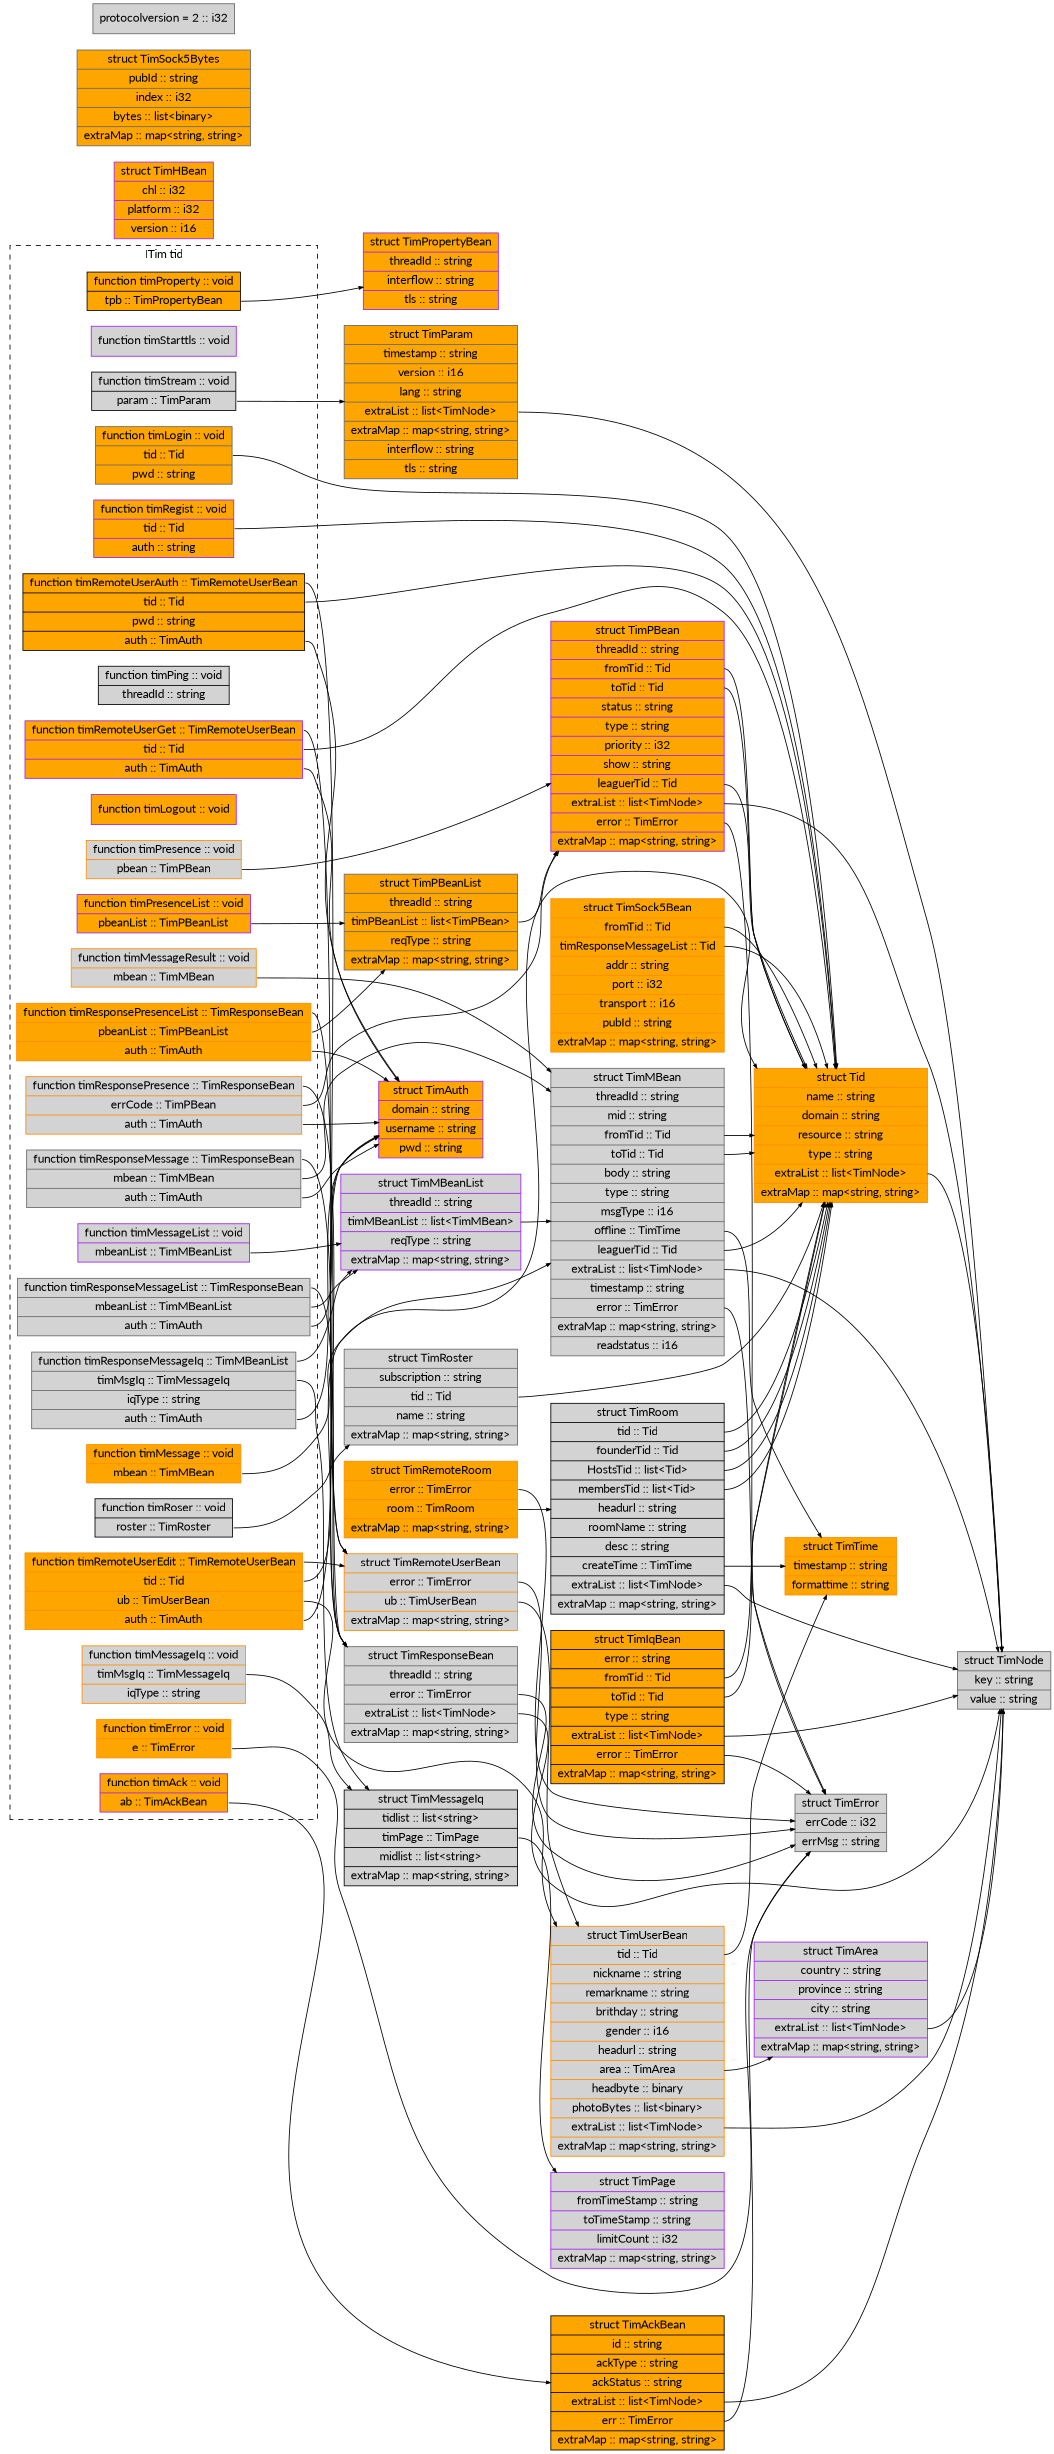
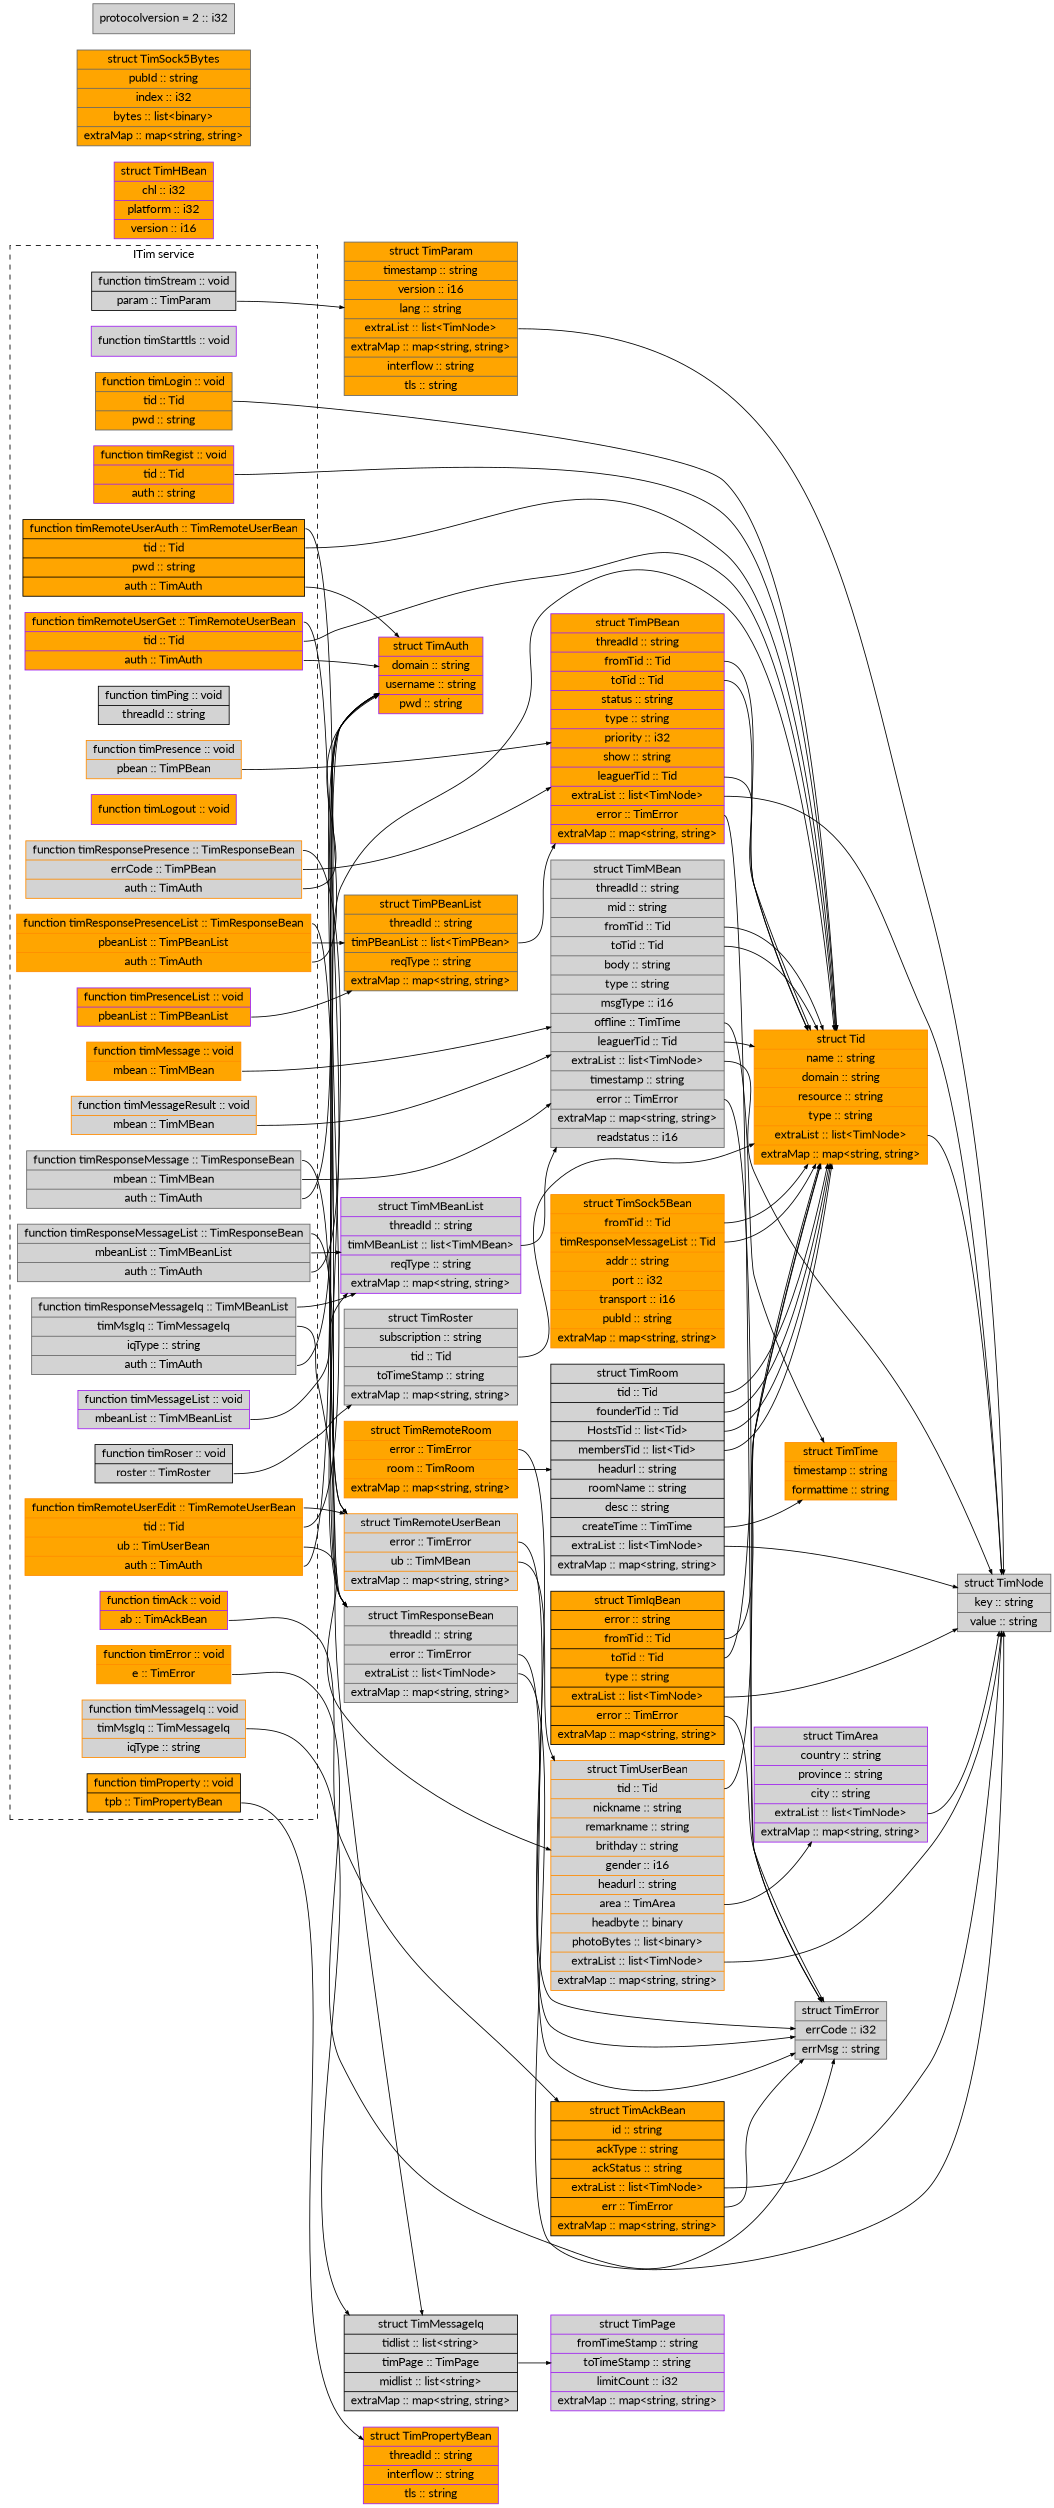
  digraph {
    fontname=Lato
    rankdir=LR
    node [color=purple fillcolor=lightgrey fontname=Lato shape=record style=filled]
    edge [arrowsize=0.5 fontname=Lato tailport=field_extraList]
    n1 [color=black label="<return_type>function timStream :: void|<param_param>param :: TimParam"]
    n2 [label="<return_type>function timStarttls :: void"]
    n3 [color=gray40 fillcolor=orange label="<return_type>function timLogin :: void|<param_tid>tid :: Tid|<param_pwd>pwd :: string"]
    n4 [fillcolor=orange label="<return_type>function timAck :: void|<param_ab>ab :: TimAckBean"]
    n5 [color=darkorange label="<return_type>function timPresence :: void|<param_pbean>pbean :: TimPBean"]
    n6 [color=darkorange fillcolor=orange label="<return_type>function timMessage :: void|<param_mbean>mbean :: TimMBean"]
    n7 [color=black label="<return_type>function timPing :: void|<param_threadId>threadId :: string"]
    n8 [color=darkorange fillcolor=orange label="<return_type>function timError :: void|<param_e>e :: TimError"]
    n9 [fillcolor=orange label="<return_type>function timLogout :: void"]
    n10 [fillcolor=orange label="<return_type>function timRegist :: void|<param_tid>tid :: Tid|<param_auth>auth :: string"]
    n11 [color=black label="<return_type>function timRoser :: void|<param_roster>roster :: TimRoster"]
    n12 [label="<return_type>function timMessageList :: void|<param_mbeanList>mbeanList :: TimMBeanList"]
    n13 [fillcolor=orange label="<return_type>function timPresenceList :: void|<param_pbeanList>pbeanList :: TimPBeanList"]
    n14 [color=darkorange label="<return_type>function timMessageIq :: void|<param_timMsgIq>timMsgIq :: TimMessageIq|<param_iqType>iqType :: string"]
    n15 [color=darkorange label="<return_type>function timMessageResult :: void|<param_mbean>mbean :: TimMBean"]
    n16 [color=black fillcolor=orange label="<return_type>function timProperty :: void|<param_tpb>tpb :: TimPropertyBean"]
    n17 [color=black fillcolor=orange label="<return_type>function timRemoteUserAuth :: TimRemoteUserBean|<param_tid>tid :: Tid|<param_pwd>pwd :: string|<param_auth>auth :: TimAuth"]
    n18 [fillcolor=orange label="<return_type>function timRemoteUserGet :: TimRemoteUserBean|<param_tid>tid :: Tid|<param_auth>auth :: TimAuth"]
    n19 [color=darkorange fillcolor=orange label="<return_type>function timRemoteUserEdit :: TimRemoteUserBean|<param_tid>tid :: Tid|<param_ub>ub :: TimUserBean|<param_auth>auth :: TimAuth"]
    n20 [color=darkorange label="<return_type>function timResponsePresence :: TimResponseBean|<param_pbean>errCode :: TimPBean|<param_auth>auth :: TimAuth"]
    n21 [color=gray40 label="<return_type>function timResponseMessage :: TimResponseBean|<param_mbean>mbean :: TimMBean|<param_auth>auth :: TimAuth"]
    n22 [color=gray40 label="<return_type>function timResponseMessageIq :: TimMBeanList|<param_timMsgIq>timMsgIq :: TimMessageIq|<param_iqType>iqType :: string|<param_auth>auth :: TimAuth"]
    n23 [color=darkorange fillcolor=orange label="<return_type>function timResponsePresenceList :: TimResponseBean|<param_pbeanList>pbeanList :: TimPBeanList|<param_auth>auth :: TimAuth"]
    n24 [color=gray40 label="<return_type>function timResponseMessageList :: TimResponseBean|<param_mbeanList>mbeanList :: TimMBeanList|<param_auth>auth :: TimAuth"]
    n25 [color=gray40 fillcolor=orange label="struct TimParam|<field_timestamp>timestamp :: string|<field_version>version :: i16|<field_lang>lang :: string|<field_extraList>extraList :: list\<TimNode\>|<field_extraMap>extraMap :: map\<string, string\>|<field_interflow>interflow :: string|<field_tls>tls :: string"]
    n26 [color=darkorange fillcolor=orange label="struct Tid|<field_name>name :: string|<field_domain>domain :: string|<field_resource>resource :: string|<field_type>type :: string|<field_extraList>extraList :: list\<TimNode\>|<field_extraMap>extraMap :: map\<string, string\>"]
    n27 [color=black fillcolor=orange label="struct TimAckBean|<field_id>id :: string|<field_ackType>ackType :: string|<field_ackStatus>ackStatus :: string|<field_extraList>extraList :: list\<TimNode\>|<field_err>err :: TimError|<field_extraMap>extraMap :: map\<string, string\>"]
    n28 [fillcolor=orange label="struct TimPBean|<field_threadId>threadId :: string|<field_fromTid>fromTid :: Tid|<field_toTid>toTid :: Tid|<field_status>status :: string|<field_type>type :: string|<field_priority>priority :: i32|<field_show>show :: string|<field_leaguerTid>leaguerTid :: Tid|<field_extraList>extraList :: list\<TimNode\>|<field_error>error :: TimError|<field_extraMap>extraMap :: map\<string, string\>"]
    n29 [color=gray40 label="struct TimMBean|<field_threadId>threadId :: string|<field_mid>mid :: string|<field_fromTid>fromTid :: Tid|<field_toTid>toTid :: Tid|<field_body>body :: string|<field_type>type :: string|<field_msgType>msgType :: i16|<field_offline>offline :: TimTime|<field_leaguerTid>leaguerTid :: Tid|<field_extraList>extraList :: list\<TimNode\>|<field_timestamp>timestamp :: string|<field_error>error :: TimError|<field_extraMap>extraMap :: map\<string, string\>|<field_readstatus>readstatus :: i16"]
    n30 [color=gray40 label="struct TimError|<field_errCode>errCode :: i32|<field_errMsg>errMsg :: string"]
-   n31 [color=gray40 label="struct TimRoster|<field_subscription>subscription :: string|<field_tid>tid :: Tid|<field_name>name :: string|<field_extraMap>extraMap :: map\<string, string\>"]
+   n31 [color=gray40 label="struct TimRoster|<field_subscription>subscription :: string|<field_tid>tid :: Tid|<field_name>toTimeStamp :: string|<field_extraMap>extraMap :: map\<string, string\>"]
    n32 [label="struct TimMBeanList|<field_threadId>threadId :: string|<field_timMBeanList>timMBeanList :: list\<TimMBean\>|<field_reqType>reqType :: string|<field_extraMap>extraMap :: map\<string, string\>"]
    n33 [color=gray40 fillcolor=orange label="struct TimPBeanList|<field_threadId>threadId :: string|<field_timPBeanList>timPBeanList :: list\<TimPBean\>|<field_reqType>reqType :: string|<field_extraMap>extraMap :: map\<string, string\>"]
    n34 [color=black label="struct TimMessageIq|<field_tidlist>tidlist :: list\<string\>|<field_timPage>timPage :: TimPage|<field_midlist>midlist :: list\<string\>|<field_extraMap>extraMap :: map\<string, string\>"]
    n35 [fillcolor=orange label="struct TimPropertyBean|<field_threadId>threadId :: string|<field_interflow>interflow :: string|<field_tls>tls :: string"]
-   n36 [color=darkorange label="struct TimRemoteUserBean|<field_error>error :: TimError|<field_ub>ub :: TimUserBean|<field_extraMap>extraMap :: map\<string, string\>"]
+   n36 [color=darkorange label="struct TimRemoteUserBean|<field_error>error :: TimError|<field_ub>ub :: TimMBean|<field_extraMap>extraMap :: map\<string, string\>"]
    n37 [fillcolor=orange label="struct TimAuth|<field_domain>domain :: string|<field_username>username :: string|<field_pwd>pwd :: string"]
    n38 [color=darkorange label="struct TimUserBean|<field_tid>tid :: Tid|<field_nickname>nickname :: string|<field_remarkname>remarkname :: string|<field_brithday>brithday :: string|<field_gender>gender :: i16|<field_headurl>headurl :: string|<field_area>area :: TimArea|<field_headbyte>headbyte :: binary|<field_photoBytes>photoBytes :: list\<binary\>|<field_extraList>extraList :: list\<TimNode\>|<field_extraMap>extraMap :: map\<string, string\>"]
    n39 [color=gray40 label="struct TimResponseBean|<field_threadId>threadId :: string|<field_error>error :: TimError|<field_extraList>extraList :: list\<TimNode\>|<field_extraMap>extraMap :: map\<string, string\>"]
    n40 [color=gray40 label="struct TimNode|<field_key>key :: string|<field_value>value :: string"]
    n41 [fillcolor=orange label="struct TimHBean|<field_chl>chl :: i32|<field_platform>platform :: i32|<field_version>version :: i16"]
    n42 [color=darkorange fillcolor=orange label="struct TimTime|<field_timestamp>timestamp :: string|<field_formattime>formattime :: string"]
    n43 [label="struct TimArea|<field_country>country :: string|<field_province>province :: string|<field_city>city :: string|<field_extraList>extraList :: list\<TimNode\>|<field_extraMap>extraMap :: map\<string, string\>"]
    n44 [color=black label="struct TimRoom|<field_tid>tid :: Tid|<field_founderTid>founderTid :: Tid|<field_HostsTid>HostsTid :: list\<Tid\>|<field_membersTid>membersTid :: list\<Tid\>|<field_headurl>headurl :: string|<field_roomName>roomName :: string|<field_desc>desc :: string|<field_createTime>createTime :: TimTime|<field_extraList>extraList :: list\<TimNode\>|<field_extraMap>extraMap :: map\<string, string\>"]
    n45 [color=black fillcolor=orange label="struct TimIqBean|<field_threadId>error :: string|<field_fromTid>fromTid :: Tid|<field_toTid>toTid :: Tid|<field_type>type :: string|<field_extraList>extraList :: list\<TimNode\>|<field_error>error :: TimError|<field_extraMap>extraMap :: map\<string, string\>"]
    n46 [color=darkorange fillcolor=orange label="struct TimRemoteRoom|<field_error>error :: TimError|<field_room>room :: TimRoom|<field_extraMap>extraMap :: map\<string, string\>"]
    n47 [color=darkorange fillcolor=orange label="struct TimSock5Bean|<field_fromTid>fromTid :: Tid|<field_toTid>timResponseMessageList :: Tid|<field_addr>addr :: string|<field_port>port :: i32|<field_transport>transport :: i16|<field_pubId>pubId :: string|<field_extraMap>extraMap :: map\<string, string\>"]
    n48 [color=gray40 fillcolor=orange label="struct TimSock5Bytes|<field_pubId>pubId :: string|<field_index>index :: i32|<field_bytes>bytes :: list\<binary\>|<field_extraMap>extraMap :: map\<string, string\>"]
    n49 [label="struct TimPage|<field_fromTimeStamp>fromTimeStamp :: string|<field_toTimeStamp>toTimeStamp :: string|<field_limitCount>limitCount :: i32|<field_extraMap>extraMap :: map\<string, string\>"]
    n50 [color=gray40 label="protocolversion = 2 :: i32"]
    subgraph cluster_1 {
-     label="ITim tid"
+     label="ITim service"
      style=dashed
      n1
      n2
      n3
      n4
      n5
      n6
      n7
      n8
      n9
      n10
      n11
      n12
      n13
      n14
      n15
      n16
      n17
      n18
      n19
      n20
      n21
      n22
      n23
      n24
    }
    n1 -> n25 [tailport=param_param]
    n3 -> n26 [tailport=param_tid]
    n4 -> n27 [tailport=param_ab]
    n5 -> n28 [tailport=param_pbean]
    n6 -> n29 [tailport=param_mbean]
    n8 -> n30 [tailport=param_e]
    n10 -> n26 [tailport=param_tid]
    n11 -> n31 [tailport=param_roster]
    n12 -> n32 [tailport=param_mbeanList]
    n13 -> n33 [tailport=param_pbeanList]
    n14 -> n34 [tailport=param_timMsgIq]
    n15 -> n29 [tailport=param_mbean]
    n16 -> n35 [tailport=param_tpb]
    n17 -> n26 [tailport=param_tid]
    n17 -> n36 [tailport=return_type]
    n17 -> n37 [tailport=param_auth]
    n18 -> n26 [tailport=param_tid]
    n18 -> n36 [tailport=return_type]
    n18 -> n37 [tailport=param_auth]
    n19 -> n26 [tailport=param_tid]
    n19 -> n36 [tailport=return_type]
    n19 -> n37 [tailport=param_auth]
    n19 -> n38 [tailport=param_ub]
    n20 -> n28 [tailport=param_pbean]
    n20 -> n37 [tailport=param_auth]
    n20 -> n39 [tailport=return_type]
    n21 -> n29 [tailport=param_mbean]
    n21 -> n37 [tailport=param_auth]
    n21 -> n39 [tailport=return_type]
    n22 -> n32 [tailport=return_type]
    n22 -> n34 [tailport=param_timMsgIq]
    n22 -> n37 [tailport=param_auth]
    n23 -> n33 [tailport=param_pbeanList]
    n23 -> n37 [tailport=param_auth]
    n23 -> n39 [tailport=return_type]
    n24 -> n32 [tailport=param_mbeanList]
    n24 -> n37 [tailport=param_auth]
    n24 -> n39 [tailport=return_type]
    n25 -> n40
    n26 -> n40
    n27 -> n30 [tailport=field_err]
    n27 -> n40
    n28 -> n26 [tailport=field_fromTid]
    n28 -> n26 [tailport=field_toTid]
    n28 -> n26 [tailport=field_leaguerTid]
    n28 -> n30 [tailport=field_error]
    n28 -> n40
    n29 -> n26 [tailport=field_fromTid]
    n29 -> n26 [tailport=field_toTid]
    n29 -> n26 [tailport=field_leaguerTid]
    n29 -> n30 [tailport=field_error]
    n29 -> n40
    n29 -> n42 [tailport=field_offline]
    n31 -> n26 [tailport=field_tid]
    n32 -> n29 [tailport=field_timMBeanList]
    n33 -> n28 [tailport=field_timPBeanList]
    n34 -> n49 [tailport=field_timPage]
    n36 -> n30 [tailport=field_error]
    n36 -> n38 [tailport=field_ub]
-   n38 -> n42 [tailport=field_tid]
+   n38 -> n26 [tailport=field_tid]
    n38 -> n40
    n38 -> n43 [tailport=field_area]
    n39 -> n30 [tailport=field_error]
    n39 -> n40
    n43 -> n40
    n44 -> n26 [tailport=field_tid]
    n44 -> n26 [tailport=field_founderTid]
    n44 -> n26 [tailport=field_HostsTid]
    n44 -> n26 [tailport=field_membersTid]
    n44 -> n40
    n44 -> n42 [tailport=field_createTime]
    n45 -> n26 [tailport=field_fromTid]
    n45 -> n26 [tailport=field_toTid]
    n45 -> n30 [tailport=field_error]
    n45 -> n40
    n46 -> n30 [tailport=field_error]
    n46 -> n44 [tailport=field_room]
    n47 -> n26 [tailport=field_fromTid]
    n47 -> n26 [tailport=field_toTid]
  }
